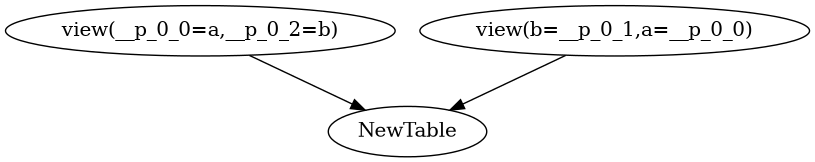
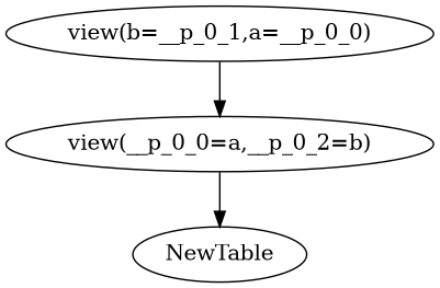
  digraph {
    n1 [label=NewTable]
    n2 [label="view(__p_0_0=a,__p_0_2=b)"]
    n3 [label="view(b=__p_0_1,a=__p_0_0)"]
    n2 -> n1
-   n3 -> n1
+   n3 -> n2
  }
